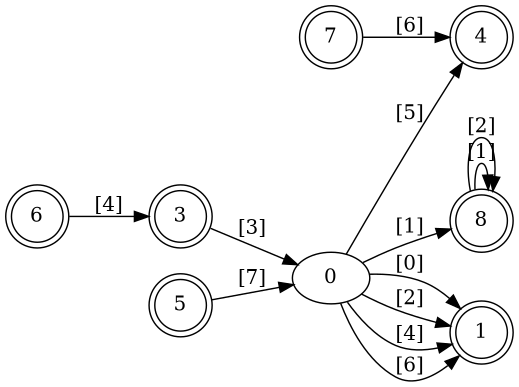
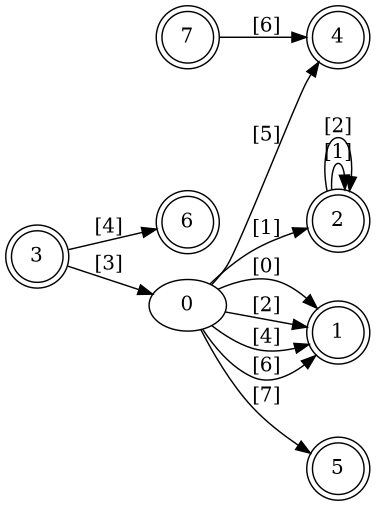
  digraph {
    rankdir=LR
    node [shape=doublecircle]
-   2 [label=8]
+   2
    3
    6
    0 [shape=""]
    7
    4
    1
    5
    2 -> 2 [label="[1]"]
    2 -> 2 [label="[2]"]
-   6 -> 3 [label="[4]"]
+   3 -> 6 [label="[4]"]
    3 -> 0 [label="[3]"]
    0 -> 2 [label="[1]"]
    0 -> 4 [label="[5]"]
    0 -> 1 [label="[0]"]
    0 -> 1 [label="[2]"]
    0 -> 1 [label="[4]"]
    0 -> 1 [label="[6]"]
-   5 -> 0 [label="[7]"]
+   0 -> 5 [label="[7]"]
    7 -> 4 [label="[6]"]
  }
